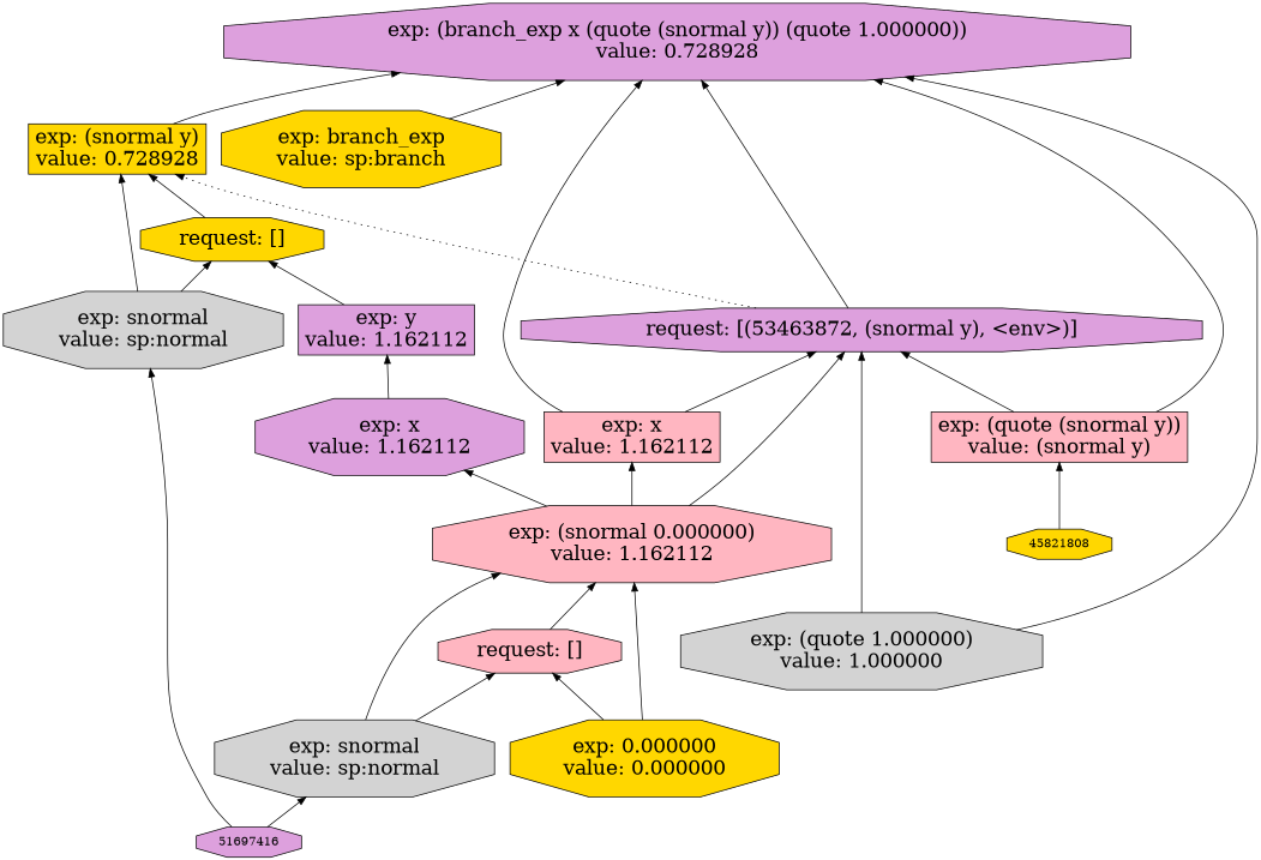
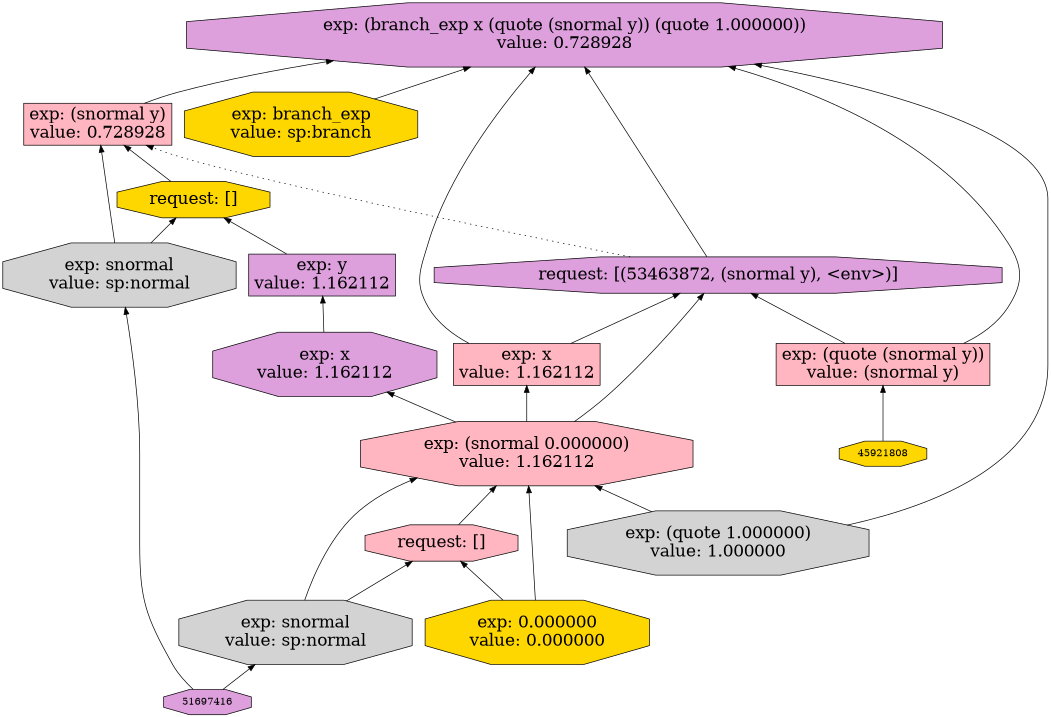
  digraph {
    fontsize=24
    rankdir=BT
    node [fillcolor=lightpink fontsize=24 shape=octagon style=filled]
    edge [arrowhead=normal color=black constraint=true style=solid]
    n1 [label="exp: (snormal 0.000000)\nvalue: 1.162112"]
    n2 [label="request: []"]
    n3 [fillcolor=lightgrey label="exp: snormal\nvalue: sp:normal"]
    n4 [fillcolor=gold label="exp: 0.000000\nvalue: 0.000000"]
    n5 [fillcolor=plum label="exp: x\nvalue: 1.162112"]
    n6 [fillcolor=plum label="exp: (branch_exp x (quote (snormal y)) (quote 1.000000))\nvalue: 0.728928"]
    n7 [fillcolor=plum label="request: [(53463872, (snormal y), <env>)]"]
    n8 [fillcolor=gold label="exp: branch_exp\nvalue: sp:branch"]
    n9 [label="exp: x\nvalue: 1.162112" shape=box]
    n10 [label="exp: (quote (snormal y))\nvalue: (snormal y)" shape=box]
    n11 [fillcolor=lightgrey label="exp: (quote 1.000000)\nvalue: 1.000000"]
-   n12 [fillcolor=gold label="exp: (snormal y)\nvalue: 0.728928" shape=box]
+   n12 [label="exp: (snormal y)\nvalue: 0.728928" shape=box]
    n13 [fillcolor=gold label="request: []"]
    n14 [fillcolor=lightgrey label="exp: snormal\nvalue: sp:normal"]
    n15 [fillcolor=plum label="exp: y\nvalue: 1.162112" shape=box]
    n16 [fillcolor=plum label=51697416 fontsize=""]
-   45921808 [fillcolor=gold label=45821808 fontsize=""]
+   45921808 [fillcolor=gold fontsize=""]
    subgraph sub_1 {
      label="Venture Families"
      subgraph sub_2 {
        label=1
        n1
        n2
        n3
        n4
      }
      subgraph sub_3 {
        label=2
        n5
      }
      subgraph sub_4 {
        label=3
        n6
        n7
        n8
        n9
        n10
        n11
      }
    }
    subgraph sub_5 {
      n12
      n13
      n14
      n15
    }
    n1 -> n5
    n1 -> n7
    n1 -> n9
    n2 -> n1
    n3 -> n1
    n3 -> n2
    n4 -> n1
    n4 -> n2
    n5 -> n15
    n7 -> n6
    n7 -> n12 [constraint=false style=dotted]
    n8 -> n6
    n9 -> n6
    n9 -> n7
    n10 -> n6
    n10 -> n7
    n11 -> n6
-   n11 -> n7
+   n11 -> n1
    n12 -> n6
    n13 -> n12
    n14 -> n12
    n14 -> n13
    n15 -> n13
    n16 -> n3
    n16 -> n14
    45921808 -> n10
  }
